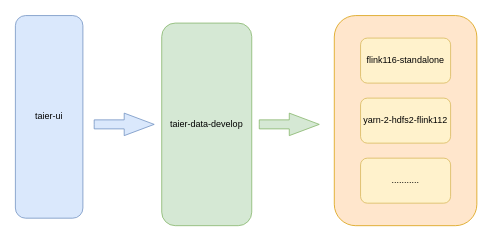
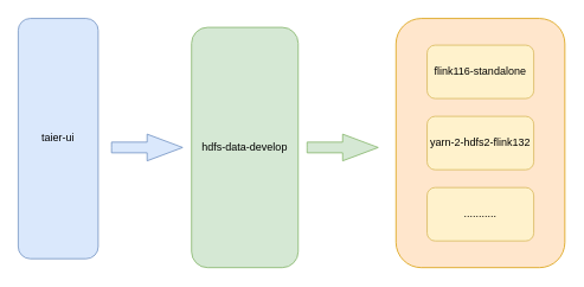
  <mxCell id="0" />
  <mxCell id="1" parent="0" />
  <mxCell id="2" value="" style="rounded=1;whiteSpace=wrap;html=1;fillColor=#ffe6cc;strokeColor=#d79b00;" vertex="1" parent="1"><mxGeometry x="445" y="20" width="190" height="280" as="geometry" /></mxCell>
  <mxCell id="3" value="taier-ui" style="rounded=1;whiteSpace=wrap;html=1;fillColor=#dae8fc;strokeColor=#6c8ebf;" vertex="1" parent="1"><mxGeometry x="20" y="20" width="90" height="270" as="geometry" /></mxCell>
- <mxCell id="4" value="taier-data-develop" style="rounded=1;whiteSpace=wrap;html=1;fillColor=#d5e8d4;strokeColor=#82b366;" vertex="1" parent="1"><mxGeometry x="215" y="30" width="120" height="270" as="geometry" /></mxCell>
+ <mxCell id="4" value="hdfs-data-develop" style="rounded=1;whiteSpace=wrap;html=1;fillColor=#d5e8d4;strokeColor=#82b366;" vertex="1" parent="1"><mxGeometry x="215" y="30" width="120" height="270" as="geometry" /></mxCell>
  <mxCell id="5" value="" style="html=1;shadow=0;dashed=0;align=center;verticalAlign=middle;shape=mxgraph.arrows2.arrow;dy=0.6;dx=40;notch=0;fillColor=#dae8fc;strokeColor=#6c8ebf;" vertex="1" parent="1"><mxGeometry x="125" y="150" width="80" height="30" as="geometry" /></mxCell>
  <mxCell id="6" value="" style="html=1;shadow=0;dashed=0;align=center;verticalAlign=middle;shape=mxgraph.arrows2.arrow;dy=0.6;dx=40;notch=0;fillColor=#d5e8d4;strokeColor=#82b366;" vertex="1" parent="1"><mxGeometry x="345" y="150" width="80" height="30" as="geometry" /></mxCell>
  <mxCell id="7" value="flink116-standalone" style="rounded=1;whiteSpace=wrap;html=1;fillColor=#fff2cc;strokeColor=#d6b656;" vertex="1" parent="1"><mxGeometry x="480" y="50" width="120" height="60" as="geometry" /></mxCell>
- <mxCell id="8" value="yarn-2-hdfs2-flink112" style="rounded=1;whiteSpace=wrap;html=1;fillColor=#fff2cc;strokeColor=#d6b656;" vertex="1" parent="1"><mxGeometry x="480" y="130" width="120" height="60" as="geometry" /></mxCell>
+ <mxCell id="8" value="yarn-2-hdfs2-flink132" style="rounded=1;whiteSpace=wrap;html=1;fillColor=#fff2cc;strokeColor=#d6b656;" vertex="1" parent="1"><mxGeometry x="480" y="130" width="120" height="60" as="geometry" /></mxCell>
  <mxCell id="9" value="..........." style="rounded=1;whiteSpace=wrap;html=1;fillColor=#fff2cc;strokeColor=#d6b656;" vertex="1" parent="1"><mxGeometry x="480" y="210" width="120" height="60" as="geometry" /></mxCell>
